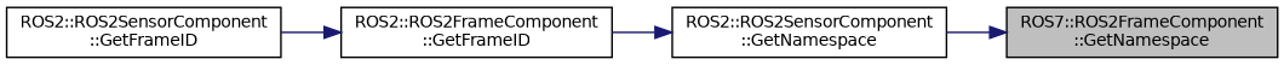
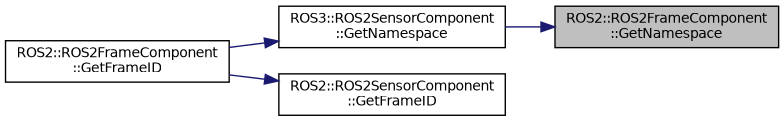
  digraph {
    rankdir=RL
    node [color=black fillcolor=white fontname=Helvetica fontsize=10 shape=record style=filled]
    edge [color=midnightblue dir=back fontname=Helvetica fontsize=10 labelfontname=Helvetica labelfontsize=10 style=solid]
-   n1 [fillcolor=grey75 fontcolor=black height=0.2 label="ROS7::ROS2FrameComponent\l::GetNamespace" width=0.4]
-   n2 [height=0.2 label="ROS2::ROS2SensorComponent\l::GetNamespace" width=0.4]
+   n1 [fillcolor=grey75 fontcolor=black height=0.2 label="ROS2::ROS2FrameComponent\l::GetNamespace" width=0.4]
+   n2 [height=0.2 label="ROS3::ROS2SensorComponent\l::GetNamespace" width=0.4]
    n3 [height=0.2 label="ROS2::ROS2FrameComponent\l::GetFrameID" width=0.4]
    n4 [height=0.2 label="ROS2::ROS2SensorComponent\l::GetFrameID" width=0.4]
    n1 -> n2
    n2 -> n3
-   n3 -> n4
+   n4 -> n3
  }
